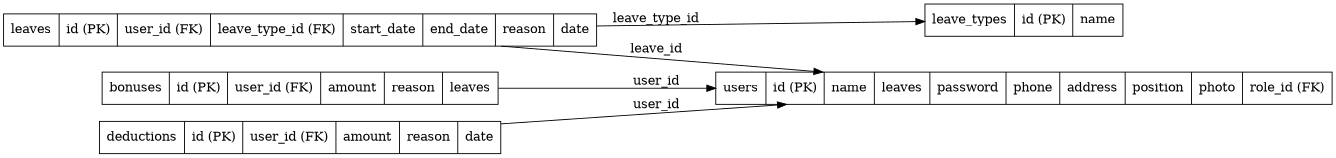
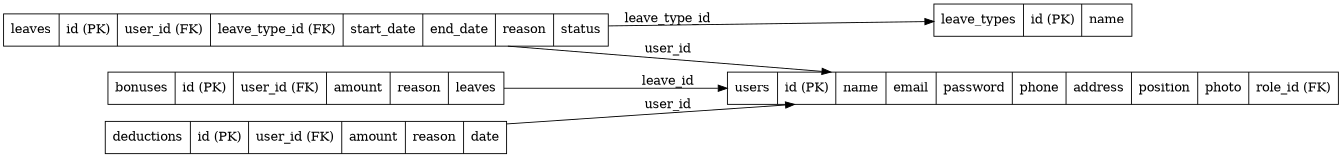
  digraph {
    rankdir=LR
    node [shape=record]
-   n1 [label="{users | id (PK) | name | leaves | password | phone | address | position | photo | role_id (FK)}"]
-   n2 [label="{leaves | id (PK) | user_id (FK) | leave_type_id (FK) | start_date | end_date | reason | date}"]
+   n1 [label="{users | id (PK) | name | email | password | phone | address | position | photo | role_id (FK)}"]
+   n2 [label="{leaves | id (PK) | user_id (FK) | leave_type_id (FK) | start_date | end_date | reason | status}"]
    n3 [label="{leave_types | id (PK) | name}"]
    n4 [label="{bonuses | id (PK) | user_id (FK) | amount | reason | leaves}"]
    n5 [label="{deductions | id (PK) | user_id (FK) | amount | reason | date}"]
-   n2 -> n1 [label=leave_id]
+   n2 -> n1 [label=user_id]
    n2 -> n3 [label=leave_type_id]
-   n4 -> n1 [label=user_id]
+   n4 -> n1 [label=leave_id]
    n5 -> n1 [label=user_id]
  }
